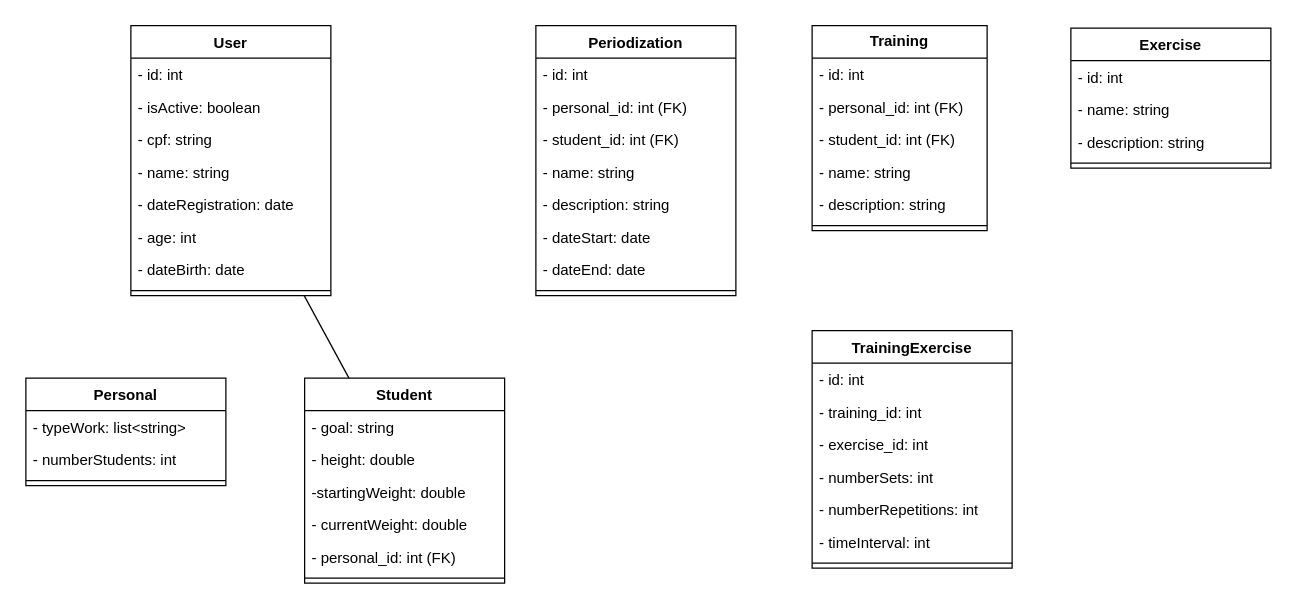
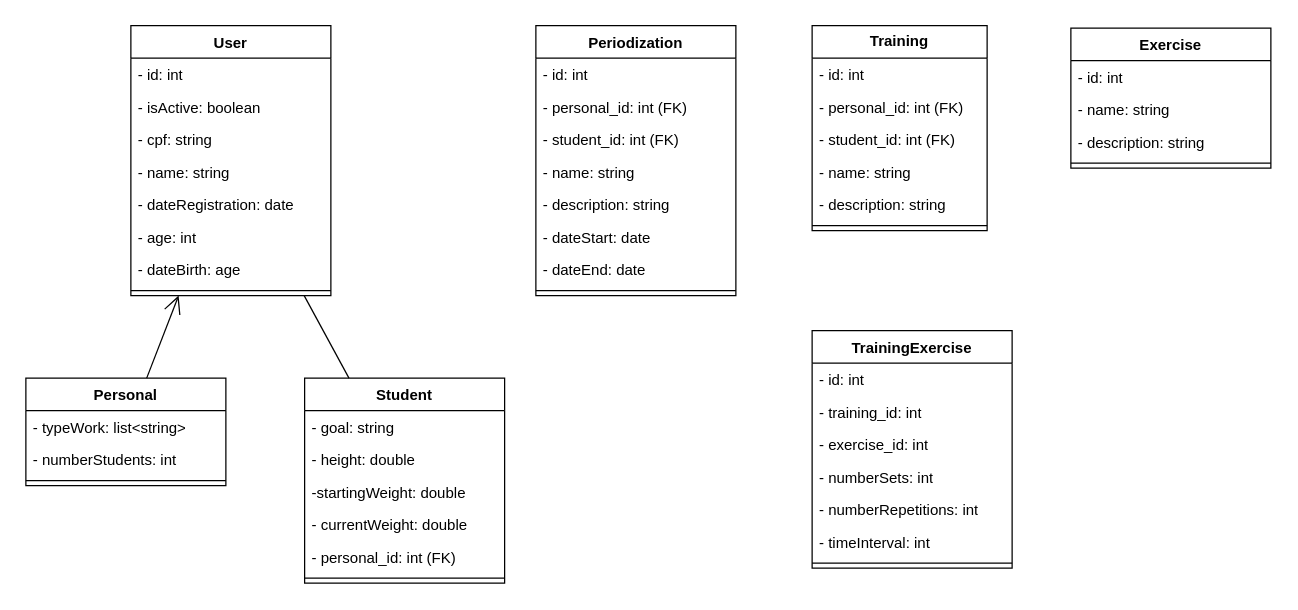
  <mxCell id="0" />
  <mxCell id="1" parent="0" />
  <mxCell id="2" value="User" style="swimlane;fontStyle=1;align=center;verticalAlign=top;childLayout=stackLayout;horizontal=1;startSize=26;horizontalStack=0;resizeParent=1;resizeParentMax=0;resizeLast=0;collapsible=1;marginBottom=0;whiteSpace=wrap;html=1;" vertex="1" parent="1"><mxGeometry x="104" y="20" width="160" height="216" as="geometry" /></mxCell>
  <mxCell id="3" value="- id: int" style="text;strokeColor=none;fillColor=none;align=left;verticalAlign=top;spacingLeft=4;spacingRight=4;overflow=hidden;rotatable=0;points=[[0,0.5],[1,0.5]];portConstraint=eastwest;whiteSpace=wrap;html=1;" vertex="1" parent="2"><mxGeometry y="26" width="160" height="26" as="geometry" /></mxCell>
  <mxCell id="4" value="- isActive: boolean&lt;br&gt;" style="text;strokeColor=none;fillColor=none;align=left;verticalAlign=top;spacingLeft=4;spacingRight=4;overflow=hidden;rotatable=0;points=[[0,0.5],[1,0.5]];portConstraint=eastwest;whiteSpace=wrap;html=1;" vertex="1" parent="2"><mxGeometry y="52" width="160" height="26" as="geometry" /></mxCell>
  <mxCell id="5" value="- cpf: string" style="text;strokeColor=none;fillColor=none;align=left;verticalAlign=top;spacingLeft=4;spacingRight=4;overflow=hidden;rotatable=0;points=[[0,0.5],[1,0.5]];portConstraint=eastwest;whiteSpace=wrap;html=1;" vertex="1" parent="2"><mxGeometry y="78" width="160" height="26" as="geometry" /></mxCell>
  <mxCell id="6" value="- name: string" style="text;strokeColor=none;fillColor=none;align=left;verticalAlign=top;spacingLeft=4;spacingRight=4;overflow=hidden;rotatable=0;points=[[0,0.5],[1,0.5]];portConstraint=eastwest;whiteSpace=wrap;html=1;" vertex="1" parent="2"><mxGeometry y="104" width="160" height="26" as="geometry" /></mxCell>
  <mxCell id="7" value="- dateRegistration: date" style="text;strokeColor=none;fillColor=none;align=left;verticalAlign=top;spacingLeft=4;spacingRight=4;overflow=hidden;rotatable=0;points=[[0,0.5],[1,0.5]];portConstraint=eastwest;whiteSpace=wrap;html=1;" vertex="1" parent="2"><mxGeometry y="130" width="160" height="26" as="geometry" /></mxCell>
  <mxCell id="8" value="- age: int" style="text;strokeColor=none;fillColor=none;align=left;verticalAlign=top;spacingLeft=4;spacingRight=4;overflow=hidden;rotatable=0;points=[[0,0.5],[1,0.5]];portConstraint=eastwest;whiteSpace=wrap;html=1;" vertex="1" parent="2"><mxGeometry y="156" width="160" height="26" as="geometry" /></mxCell>
- <mxCell id="9" value="- dateBirth: date" style="text;strokeColor=none;fillColor=none;align=left;verticalAlign=top;spacingLeft=4;spacingRight=4;overflow=hidden;rotatable=0;points=[[0,0.5],[1,0.5]];portConstraint=eastwest;whiteSpace=wrap;html=1;" vertex="1" parent="2"><mxGeometry y="182" width="160" height="26" as="geometry" /></mxCell>
+ <mxCell id="9" value="- dateBirth: age" style="text;strokeColor=none;fillColor=none;align=left;verticalAlign=top;spacingLeft=4;spacingRight=4;overflow=hidden;rotatable=0;points=[[0,0.5],[1,0.5]];portConstraint=eastwest;whiteSpace=wrap;html=1;" vertex="1" parent="2"><mxGeometry y="182" width="160" height="26" as="geometry" /></mxCell>
  <mxCell id="10" value="" style="line;strokeWidth=1;fillColor=none;align=left;verticalAlign=middle;spacingTop=-1;spacingLeft=3;spacingRight=3;rotatable=0;labelPosition=right;points=[];portConstraint=eastwest;strokeColor=inherit;" vertex="1" parent="2"><mxGeometry y="208" width="160" height="8" as="geometry" /></mxCell>
  <mxCell id="11" value="Personal" style="swimlane;fontStyle=1;align=center;verticalAlign=top;childLayout=stackLayout;horizontal=1;startSize=26;horizontalStack=0;resizeParent=1;resizeParentMax=0;resizeLast=0;collapsible=1;marginBottom=0;whiteSpace=wrap;html=1;" vertex="1" parent="1"><mxGeometry x="20" y="302" width="160" height="86" as="geometry" /></mxCell>
  <mxCell id="12" value="-&amp;nbsp;typeWork: list&amp;lt;string&amp;gt;" style="text;strokeColor=none;fillColor=none;align=left;verticalAlign=top;spacingLeft=4;spacingRight=4;overflow=hidden;rotatable=0;points=[[0,0.5],[1,0.5]];portConstraint=eastwest;whiteSpace=wrap;html=1;" vertex="1" parent="11"><mxGeometry y="26" width="160" height="26" as="geometry" /></mxCell>
  <mxCell id="13" value="- numberStudents: int" style="text;strokeColor=none;fillColor=none;align=left;verticalAlign=top;spacingLeft=4;spacingRight=4;overflow=hidden;rotatable=0;points=[[0,0.5],[1,0.5]];portConstraint=eastwest;whiteSpace=wrap;html=1;" vertex="1" parent="11"><mxGeometry y="52" width="160" height="26" as="geometry" /></mxCell>
  <mxCell id="14" value="" style="line;strokeWidth=1;fillColor=none;align=left;verticalAlign=middle;spacingTop=-1;spacingLeft=3;spacingRight=3;rotatable=0;labelPosition=right;points=[];portConstraint=eastwest;strokeColor=inherit;" vertex="1" parent="11"><mxGeometry y="78" width="160" height="8" as="geometry" /></mxCell>
  <mxCell id="15" value="Student" style="swimlane;fontStyle=1;align=center;verticalAlign=top;childLayout=stackLayout;horizontal=1;startSize=26;horizontalStack=0;resizeParent=1;resizeParentMax=0;resizeLast=0;collapsible=1;marginBottom=0;whiteSpace=wrap;html=1;" vertex="1" parent="1"><mxGeometry x="243" y="302" width="160" height="164" as="geometry" /></mxCell>
  <mxCell id="16" value="- goal: string" style="text;strokeColor=none;fillColor=none;align=left;verticalAlign=top;spacingLeft=4;spacingRight=4;overflow=hidden;rotatable=0;points=[[0,0.5],[1,0.5]];portConstraint=eastwest;whiteSpace=wrap;html=1;" vertex="1" parent="15"><mxGeometry y="26" width="160" height="26" as="geometry" /></mxCell>
  <mxCell id="17" value="- height: double" style="text;strokeColor=none;fillColor=none;align=left;verticalAlign=top;spacingLeft=4;spacingRight=4;overflow=hidden;rotatable=0;points=[[0,0.5],[1,0.5]];portConstraint=eastwest;whiteSpace=wrap;html=1;" vertex="1" parent="15"><mxGeometry y="52" width="160" height="26" as="geometry" /></mxCell>
  <mxCell id="18" value="-startingWeight: double" style="text;strokeColor=none;fillColor=none;align=left;verticalAlign=top;spacingLeft=4;spacingRight=4;overflow=hidden;rotatable=0;points=[[0,0.5],[1,0.5]];portConstraint=eastwest;whiteSpace=wrap;html=1;" vertex="1" parent="15"><mxGeometry y="78" width="160" height="26" as="geometry" /></mxCell>
  <mxCell id="19" value="- currentWeight: double" style="text;strokeColor=none;fillColor=none;align=left;verticalAlign=top;spacingLeft=4;spacingRight=4;overflow=hidden;rotatable=0;points=[[0,0.5],[1,0.5]];portConstraint=eastwest;whiteSpace=wrap;html=1;" vertex="1" parent="15"><mxGeometry y="104" width="160" height="26" as="geometry" /></mxCell>
  <mxCell id="20" value="- personal_id: int (FK)" style="text;strokeColor=none;fillColor=none;align=left;verticalAlign=top;spacingLeft=4;spacingRight=4;overflow=hidden;rotatable=0;points=[[0,0.5],[1,0.5]];portConstraint=eastwest;whiteSpace=wrap;html=1;" vertex="1" parent="15"><mxGeometry y="130" width="160" height="26" as="geometry" /></mxCell>
  <mxCell id="21" value="" style="line;strokeWidth=1;fillColor=none;align=left;verticalAlign=middle;spacingTop=-1;spacingLeft=3;spacingRight=3;rotatable=0;labelPosition=right;points=[];portConstraint=eastwest;strokeColor=inherit;" vertex="1" parent="15"><mxGeometry y="156" width="160" height="8" as="geometry" /></mxCell>
+ <mxCell id="22" value="" style="endArrow=open;endFill=1;endSize=12;html=1;rounded=0;" edge="1" parent="1" source="11" target="2"><mxGeometry width="160" relative="1" as="geometry"><mxPoint x="-293" y="224" as="sourcePoint" /><mxPoint x="-133" y="224" as="targetPoint" /></mxGeometry></mxCell>
  <mxCell id="23" value="" style="endArrow=none;endFill=1;endSize=12;html=1;rounded=0;" edge="1" parent="1" source="15" target="2"><mxGeometry width="160" relative="1" as="geometry"><mxPoint x="-293" y="224" as="sourcePoint" /><mxPoint x="-133" y="224" as="targetPoint" /></mxGeometry></mxCell>
  <mxCell id="24" value="Periodization" style="swimlane;fontStyle=1;align=center;verticalAlign=top;childLayout=stackLayout;horizontal=1;startSize=26;horizontalStack=0;resizeParent=1;resizeParentMax=0;resizeLast=0;collapsible=1;marginBottom=0;whiteSpace=wrap;html=1;" vertex="1" parent="1"><mxGeometry x="428" y="20" width="160" height="216" as="geometry" /></mxCell>
  <mxCell id="25" value="-&amp;nbsp;id: int" style="text;strokeColor=none;fillColor=none;align=left;verticalAlign=top;spacingLeft=4;spacingRight=4;overflow=hidden;rotatable=0;points=[[0,0.5],[1,0.5]];portConstraint=eastwest;whiteSpace=wrap;html=1;" vertex="1" parent="24"><mxGeometry y="26" width="160" height="26" as="geometry" /></mxCell>
  <mxCell id="26" value="-&amp;nbsp;personal_id: int (FK)" style="text;strokeColor=none;fillColor=none;align=left;verticalAlign=top;spacingLeft=4;spacingRight=4;overflow=hidden;rotatable=0;points=[[0,0.5],[1,0.5]];portConstraint=eastwest;whiteSpace=wrap;html=1;" vertex="1" parent="24"><mxGeometry y="52" width="160" height="26" as="geometry" /></mxCell>
  <mxCell id="27" value="- student_id: int (FK)" style="text;strokeColor=none;fillColor=none;align=left;verticalAlign=top;spacingLeft=4;spacingRight=4;overflow=hidden;rotatable=0;points=[[0,0.5],[1,0.5]];portConstraint=eastwest;whiteSpace=wrap;html=1;" vertex="1" parent="24"><mxGeometry y="78" width="160" height="26" as="geometry" /></mxCell>
  <mxCell id="28" value="-&amp;nbsp;name: string" style="text;strokeColor=none;fillColor=none;align=left;verticalAlign=top;spacingLeft=4;spacingRight=4;overflow=hidden;rotatable=0;points=[[0,0.5],[1,0.5]];portConstraint=eastwest;whiteSpace=wrap;html=1;" vertex="1" parent="24"><mxGeometry y="104" width="160" height="26" as="geometry" /></mxCell>
  <mxCell id="29" value="-&amp;nbsp;description: string" style="text;strokeColor=none;fillColor=none;align=left;verticalAlign=top;spacingLeft=4;spacingRight=4;overflow=hidden;rotatable=0;points=[[0,0.5],[1,0.5]];portConstraint=eastwest;whiteSpace=wrap;html=1;" vertex="1" parent="24"><mxGeometry y="130" width="160" height="26" as="geometry" /></mxCell>
  <mxCell id="30" value="-&amp;nbsp;dateStart: date" style="text;strokeColor=none;fillColor=none;align=left;verticalAlign=top;spacingLeft=4;spacingRight=4;overflow=hidden;rotatable=0;points=[[0,0.5],[1,0.5]];portConstraint=eastwest;whiteSpace=wrap;html=1;" vertex="1" parent="24"><mxGeometry y="156" width="160" height="26" as="geometry" /></mxCell>
  <mxCell id="31" value="-&amp;nbsp;dateEnd: date" style="text;strokeColor=none;fillColor=none;align=left;verticalAlign=top;spacingLeft=4;spacingRight=4;overflow=hidden;rotatable=0;points=[[0,0.5],[1,0.5]];portConstraint=eastwest;whiteSpace=wrap;html=1;" vertex="1" parent="24"><mxGeometry y="182" width="160" height="26" as="geometry" /></mxCell>
  <mxCell id="32" value="" style="line;strokeWidth=1;fillColor=none;align=left;verticalAlign=middle;spacingTop=-1;spacingLeft=3;spacingRight=3;rotatable=0;labelPosition=right;points=[];portConstraint=eastwest;strokeColor=inherit;" vertex="1" parent="24"><mxGeometry y="208" width="160" height="8" as="geometry" /></mxCell>
  <mxCell id="33" value="&lt;b&gt;Training&lt;/b&gt;" style="swimlane;fontStyle=0;childLayout=stackLayout;horizontal=1;startSize=26;fillColor=none;horizontalStack=0;resizeParent=1;resizeParentMax=0;resizeLast=0;collapsible=1;marginBottom=0;whiteSpace=wrap;html=1;" vertex="1" parent="1"><mxGeometry x="649" y="20" width="140" height="164" as="geometry" /></mxCell>
  <mxCell id="34" value="- id: int" style="text;strokeColor=none;fillColor=none;align=left;verticalAlign=top;spacingLeft=4;spacingRight=4;overflow=hidden;rotatable=0;points=[[0,0.5],[1,0.5]];portConstraint=eastwest;whiteSpace=wrap;html=1;" vertex="1" parent="33"><mxGeometry y="26" width="140" height="26" as="geometry" /></mxCell>
  <mxCell id="35" value="-&amp;nbsp;personal_id: int (FK)" style="text;strokeColor=none;fillColor=none;align=left;verticalAlign=top;spacingLeft=4;spacingRight=4;overflow=hidden;rotatable=0;points=[[0,0.5],[1,0.5]];portConstraint=eastwest;whiteSpace=wrap;html=1;" vertex="1" parent="33"><mxGeometry y="52" width="140" height="26" as="geometry" /></mxCell>
  <mxCell id="36" value="- student_id: int (FK)" style="text;strokeColor=none;fillColor=none;align=left;verticalAlign=top;spacingLeft=4;spacingRight=4;overflow=hidden;rotatable=0;points=[[0,0.5],[1,0.5]];portConstraint=eastwest;whiteSpace=wrap;html=1;" vertex="1" parent="33"><mxGeometry y="78" width="140" height="26" as="geometry" /></mxCell>
  <mxCell id="37" value="-&amp;nbsp;name: string" style="text;strokeColor=none;fillColor=none;align=left;verticalAlign=top;spacingLeft=4;spacingRight=4;overflow=hidden;rotatable=0;points=[[0,0.5],[1,0.5]];portConstraint=eastwest;whiteSpace=wrap;html=1;" vertex="1" parent="33"><mxGeometry y="104" width="140" height="26" as="geometry" /></mxCell>
  <mxCell id="38" value="-&amp;nbsp;description: string" style="text;strokeColor=none;fillColor=none;align=left;verticalAlign=top;spacingLeft=4;spacingRight=4;overflow=hidden;rotatable=0;points=[[0,0.5],[1,0.5]];portConstraint=eastwest;whiteSpace=wrap;html=1;" vertex="1" parent="33"><mxGeometry y="130" width="140" height="26" as="geometry" /></mxCell>
  <mxCell id="39" value="" style="line;strokeWidth=1;fillColor=none;align=left;verticalAlign=middle;spacingTop=-1;spacingLeft=3;spacingRight=3;rotatable=0;labelPosition=right;points=[];portConstraint=eastwest;strokeColor=inherit;" vertex="1" parent="33"><mxGeometry y="156" width="140" height="8" as="geometry" /></mxCell>
  <mxCell id="40" value="Exercise" style="swimlane;fontStyle=1;align=center;verticalAlign=top;childLayout=stackLayout;horizontal=1;startSize=26;horizontalStack=0;resizeParent=1;resizeParentMax=0;resizeLast=0;collapsible=1;marginBottom=0;whiteSpace=wrap;html=1;" vertex="1" parent="1"><mxGeometry x="856" y="22" width="160" height="112" as="geometry" /></mxCell>
  <mxCell id="41" value="- id: int" style="text;strokeColor=none;fillColor=none;align=left;verticalAlign=top;spacingLeft=4;spacingRight=4;overflow=hidden;rotatable=0;points=[[0,0.5],[1,0.5]];portConstraint=eastwest;whiteSpace=wrap;html=1;" vertex="1" parent="40"><mxGeometry y="26" width="160" height="26" as="geometry" /></mxCell>
  <mxCell id="42" value="-&amp;nbsp;name: string" style="text;strokeColor=none;fillColor=none;align=left;verticalAlign=top;spacingLeft=4;spacingRight=4;overflow=hidden;rotatable=0;points=[[0,0.5],[1,0.5]];portConstraint=eastwest;whiteSpace=wrap;html=1;" vertex="1" parent="40"><mxGeometry y="52" width="160" height="26" as="geometry" /></mxCell>
  <mxCell id="43" value="-&amp;nbsp;description: string" style="text;strokeColor=none;fillColor=none;align=left;verticalAlign=top;spacingLeft=4;spacingRight=4;overflow=hidden;rotatable=0;points=[[0,0.5],[1,0.5]];portConstraint=eastwest;whiteSpace=wrap;html=1;" vertex="1" parent="40"><mxGeometry y="78" width="160" height="26" as="geometry" /></mxCell>
  <mxCell id="44" value="" style="line;strokeWidth=1;fillColor=none;align=left;verticalAlign=middle;spacingTop=-1;spacingLeft=3;spacingRight=3;rotatable=0;labelPosition=right;points=[];portConstraint=eastwest;strokeColor=inherit;" vertex="1" parent="40"><mxGeometry y="104" width="160" height="8" as="geometry" /></mxCell>
  <mxCell id="45" value="&lt;b style=&quot;border-color: var(--border-color);&quot;&gt;Training&lt;/b&gt;Exercise" style="swimlane;fontStyle=1;align=center;verticalAlign=top;childLayout=stackLayout;horizontal=1;startSize=26;horizontalStack=0;resizeParent=1;resizeParentMax=0;resizeLast=0;collapsible=1;marginBottom=0;whiteSpace=wrap;html=1;" vertex="1" parent="1"><mxGeometry x="649" y="264" width="160" height="190" as="geometry" /></mxCell>
  <mxCell id="46" value="- id: int" style="text;strokeColor=none;fillColor=none;align=left;verticalAlign=top;spacingLeft=4;spacingRight=4;overflow=hidden;rotatable=0;points=[[0,0.5],[1,0.5]];portConstraint=eastwest;whiteSpace=wrap;html=1;" vertex="1" parent="45"><mxGeometry y="26" width="160" height="26" as="geometry" /></mxCell>
  <mxCell id="47" value="-&amp;nbsp;training_id: int" style="text;strokeColor=none;fillColor=none;align=left;verticalAlign=top;spacingLeft=4;spacingRight=4;overflow=hidden;rotatable=0;points=[[0,0.5],[1,0.5]];portConstraint=eastwest;whiteSpace=wrap;html=1;" vertex="1" parent="45"><mxGeometry y="52" width="160" height="26" as="geometry" /></mxCell>
  <mxCell id="48" value="-&amp;nbsp;exercise_id: int" style="text;strokeColor=none;fillColor=none;align=left;verticalAlign=top;spacingLeft=4;spacingRight=4;overflow=hidden;rotatable=0;points=[[0,0.5],[1,0.5]];portConstraint=eastwest;whiteSpace=wrap;html=1;" vertex="1" parent="45"><mxGeometry y="78" width="160" height="26" as="geometry" /></mxCell>
  <mxCell id="49" value="-&amp;nbsp;numberSets: int" style="text;strokeColor=none;fillColor=none;align=left;verticalAlign=top;spacingLeft=4;spacingRight=4;overflow=hidden;rotatable=0;points=[[0,0.5],[1,0.5]];portConstraint=eastwest;whiteSpace=wrap;html=1;" vertex="1" parent="45"><mxGeometry y="104" width="160" height="26" as="geometry" /></mxCell>
  <mxCell id="50" value="-&amp;nbsp;numberRepetitions: int" style="text;strokeColor=none;fillColor=none;align=left;verticalAlign=top;spacingLeft=4;spacingRight=4;overflow=hidden;rotatable=0;points=[[0,0.5],[1,0.5]];portConstraint=eastwest;whiteSpace=wrap;html=1;" vertex="1" parent="45"><mxGeometry y="130" width="160" height="26" as="geometry" /></mxCell>
  <mxCell id="51" value="- timeInterval: int" style="text;strokeColor=none;fillColor=none;align=left;verticalAlign=top;spacingLeft=4;spacingRight=4;overflow=hidden;rotatable=0;points=[[0,0.5],[1,0.5]];portConstraint=eastwest;whiteSpace=wrap;html=1;" vertex="1" parent="45"><mxGeometry y="156" width="160" height="26" as="geometry" /></mxCell>
  <mxCell id="52" value="" style="line;strokeWidth=1;fillColor=none;align=left;verticalAlign=middle;spacingTop=-1;spacingLeft=3;spacingRight=3;rotatable=0;labelPosition=right;points=[];portConstraint=eastwest;strokeColor=inherit;" vertex="1" parent="45"><mxGeometry y="182" width="160" height="8" as="geometry" /></mxCell>
